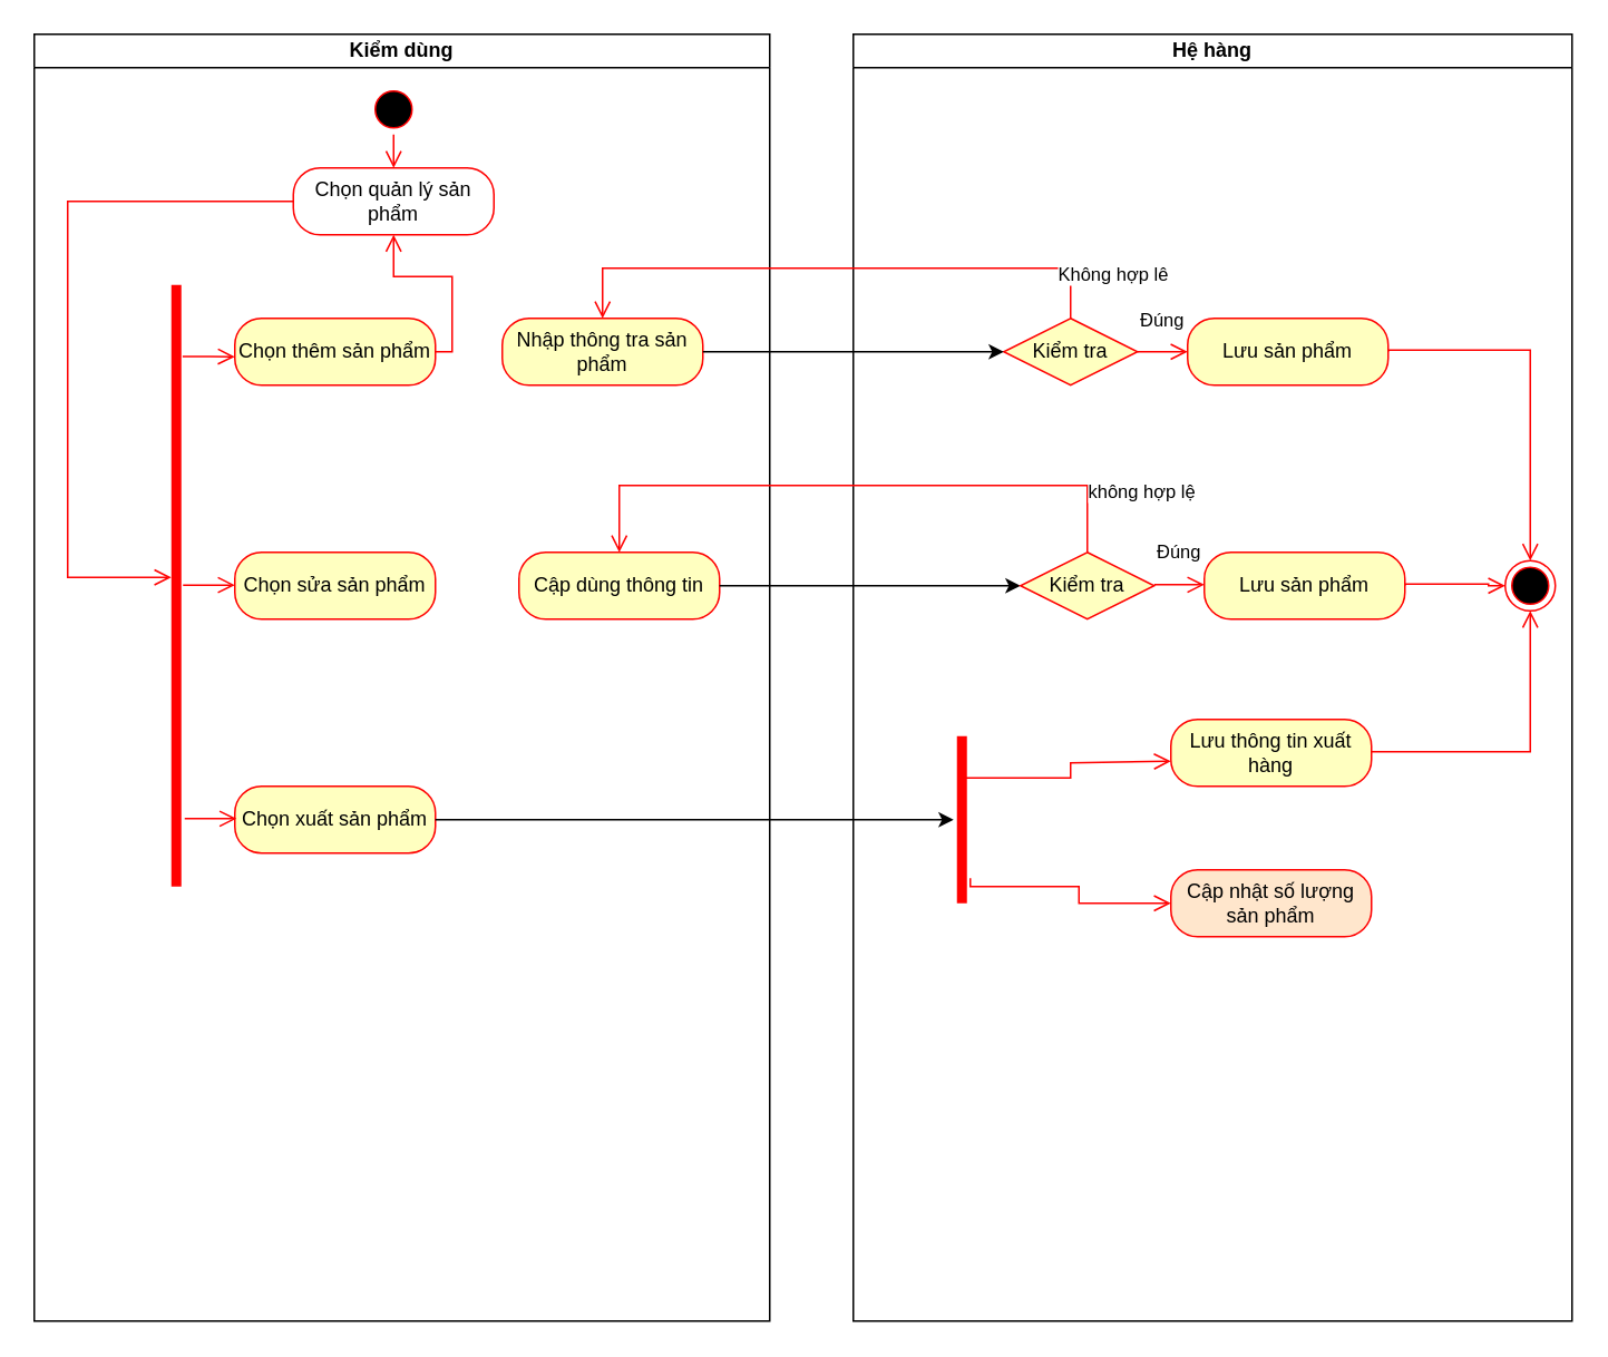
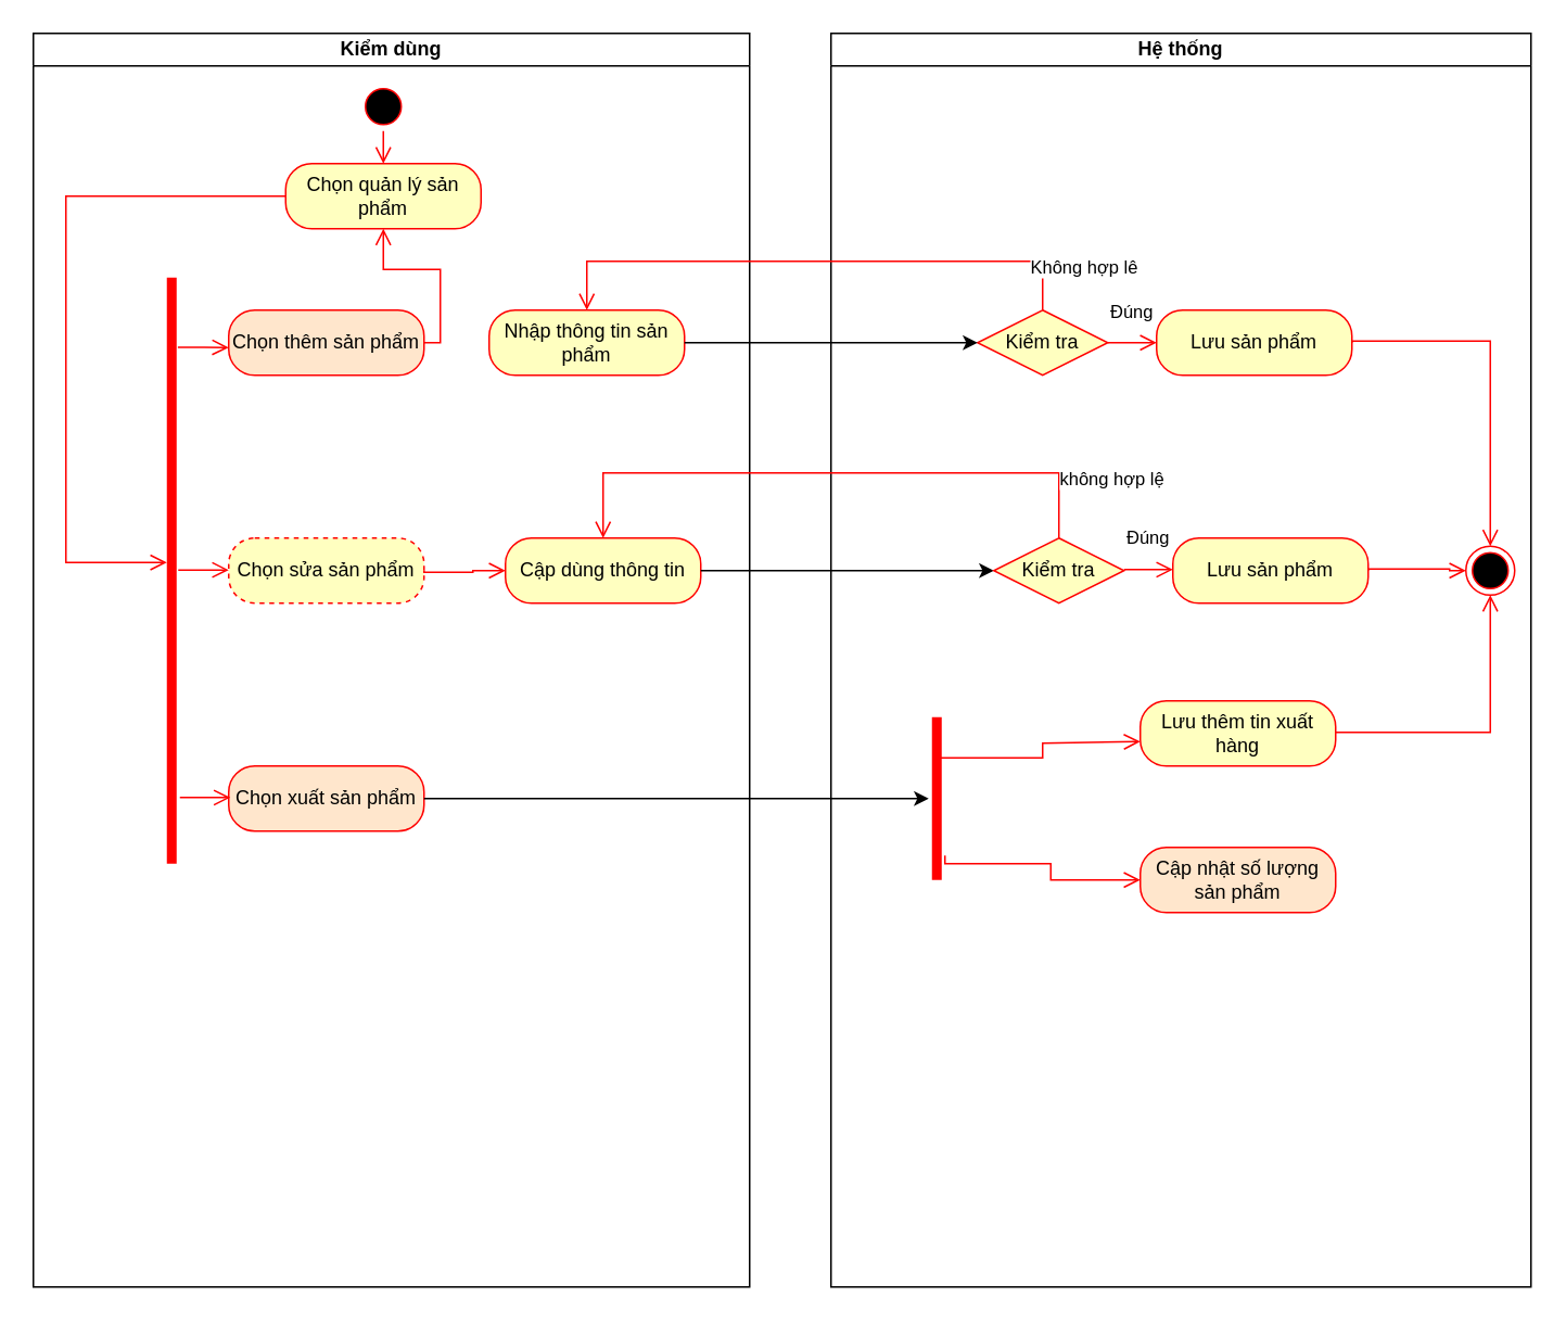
  <mxCell id="0" />
  <mxCell id="1" parent="0" />
  <mxCell id="2" value="Kiểm dùng" style="swimlane;startSize=20;whiteSpace=wrap;html=1;" vertex="1" parent="1"><mxGeometry x="20" y="20" width="440" height="770" as="geometry"><mxRectangle x="120" y="80" width="110" height="30" as="alternateBounds" /></mxGeometry></mxCell>
  <mxCell id="3" value="" style="ellipse;html=1;shape=startState;fillColor=#000000;strokeColor=#ff0000;" vertex="1" parent="2"><mxGeometry x="200" y="30" width="30" height="30" as="geometry" /></mxCell>
  <mxCell id="4" value="" style="edgeStyle=orthogonalEdgeStyle;html=1;verticalAlign=bottom;endArrow=open;endSize=8;strokeColor=#ff0000;rounded=0;" edge="1" parent="2" source="3"><mxGeometry relative="1" as="geometry"><mxPoint x="215" y="80" as="targetPoint" /></mxGeometry></mxCell>
- <mxCell id="5" value="Chọn quản lý sản phẩm" style="rounded=1;whiteSpace=wrap;html=1;arcSize=40;fontColor=#000000;fillColor=#ffffff;strokeColor=#ff0000;" vertex="1" parent="2"><mxGeometry x="155" y="80" width="120" height="40" as="geometry" /></mxCell>
+ <mxCell id="5" value="Chọn quản lý sản phẩm" style="rounded=1;whiteSpace=wrap;html=1;arcSize=40;fontColor=#000000;fillColor=#ffffc0;strokeColor=#ff0000;" vertex="1" parent="2"><mxGeometry x="155" y="80" width="120" height="40" as="geometry" /></mxCell>
  <mxCell id="6" value="" style="shape=line;html=1;strokeWidth=6;strokeColor=#ff0000;direction=south;" vertex="1" parent="2"><mxGeometry x="80" y="150" width="10" height="360" as="geometry" /></mxCell>
  <mxCell id="7" value="" style="edgeStyle=orthogonalEdgeStyle;html=1;verticalAlign=bottom;endArrow=open;endSize=8;strokeColor=#ff0000;rounded=0;exitX=0;exitY=0.5;exitDx=0;exitDy=0;" edge="1" parent="2" source="5"><mxGeometry relative="1" as="geometry"><mxPoint x="82" y="325" as="targetPoint" /><mxPoint x="540" y="190" as="sourcePoint" /><Array as="points"><mxPoint x="20" y="100" /><mxPoint x="20" y="325" /></Array></mxGeometry></mxCell>
- <mxCell id="8" value="Chọn thêm sản phẩm" style="rounded=1;whiteSpace=wrap;html=1;arcSize=40;fontColor=#000000;fillColor=#ffffc0;strokeColor=#ff0000;" vertex="1" parent="2"><mxGeometry x="120" y="170" width="120" height="40" as="geometry" /></mxCell>
- <mxCell id="9" value="Chọn sửa sản phẩm" style="rounded=1;whiteSpace=wrap;html=1;arcSize=40;fontColor=#000000;fillColor=#ffffc0;strokeColor=#ff0000;" vertex="1" parent="2"><mxGeometry x="120" y="310" width="120" height="40" as="geometry" /></mxCell>
- <mxCell id="10" value="Chọn xuất sản phẩm" style="rounded=1;whiteSpace=wrap;html=1;arcSize=40;fontColor=#000000;fillColor=#ffffc0;strokeColor=#ff0000;" vertex="1" parent="2"><mxGeometry x="120" y="450" width="120" height="40" as="geometry" /></mxCell>
+ <mxCell id="8" value="Chọn thêm sản phẩm" style="rounded=1;whiteSpace=wrap;html=1;arcSize=40;fontColor=#000000;fillColor=#ffe6cc;strokeColor=#ff0000;" vertex="1" parent="2"><mxGeometry x="120" y="170" width="120" height="40" as="geometry" /></mxCell>
+ <mxCell id="9" value="Chọn sửa sản phẩm" style="rounded=1;whiteSpace=wrap;html=1;arcSize=40;fontColor=#000000;fillColor=#ffffc0;strokeColor=#ff0000;dashed=1;" vertex="1" parent="2"><mxGeometry x="120" y="310" width="120" height="40" as="geometry" /></mxCell>
+ <mxCell id="10" value="Chọn xuất sản phẩm" style="rounded=1;whiteSpace=wrap;html=1;arcSize=40;fontColor=#000000;fillColor=#ffe6cc;strokeColor=#ff0000;" vertex="1" parent="2"><mxGeometry x="120" y="450" width="120" height="40" as="geometry" /></mxCell>
  <mxCell id="11" value="" style="edgeStyle=orthogonalEdgeStyle;html=1;verticalAlign=bottom;endArrow=open;endSize=8;strokeColor=#ff0000;rounded=0;exitX=0.119;exitY=0.125;exitDx=0;exitDy=0;exitPerimeter=0;" edge="1" parent="2" source="6"><mxGeometry relative="1" as="geometry"><mxPoint x="120" y="193" as="targetPoint" /><mxPoint x="230" y="140" as="sourcePoint" /></mxGeometry></mxCell>
  <mxCell id="12" value="" style="edgeStyle=orthogonalEdgeStyle;html=1;verticalAlign=bottom;endArrow=open;endSize=8;strokeColor=#ff0000;rounded=0;exitX=0.119;exitY=0.125;exitDx=0;exitDy=0;exitPerimeter=0;" edge="1" parent="2"><mxGeometry relative="1" as="geometry"><mxPoint x="120" y="329.63" as="targetPoint" /><mxPoint x="89" y="329.63" as="sourcePoint" /></mxGeometry></mxCell>
  <mxCell id="13" value="" style="edgeStyle=orthogonalEdgeStyle;html=1;verticalAlign=bottom;endArrow=open;endSize=8;strokeColor=#ff0000;rounded=0;exitX=0.119;exitY=0.125;exitDx=0;exitDy=0;exitPerimeter=0;" edge="1" parent="2"><mxGeometry relative="1" as="geometry"><mxPoint x="121" y="469.38" as="targetPoint" /><mxPoint x="90" y="469.38" as="sourcePoint" /></mxGeometry></mxCell>
- <mxCell id="14" value="Nhập thông tra sản phẩm" style="rounded=1;whiteSpace=wrap;html=1;arcSize=40;fontColor=#000000;fillColor=#ffffc0;strokeColor=#ff0000;" vertex="1" parent="2"><mxGeometry x="280" y="170" width="120" height="40" as="geometry" /></mxCell>
+ <mxCell id="14" value="Nhập thông tin sản phẩm" style="rounded=1;whiteSpace=wrap;html=1;arcSize=40;fontColor=#000000;fillColor=#ffffc0;strokeColor=#ff0000;" vertex="1" parent="2"><mxGeometry x="280" y="170" width="120" height="40" as="geometry" /></mxCell>
  <mxCell id="15" value="" style="edgeStyle=orthogonalEdgeStyle;html=1;verticalAlign=bottom;endArrow=open;endSize=8;strokeColor=#ff0000;rounded=0;exitX=1;exitY=0.5;exitDx=0;exitDy=0;" edge="1" parent="2" source="8" target="5"><mxGeometry relative="1" as="geometry"><mxPoint x="130" y="203" as="targetPoint" /><mxPoint x="99" y="203" as="sourcePoint" /></mxGeometry></mxCell>
+ <mxCell id="16" value="" style="edgeStyle=orthogonalEdgeStyle;html=1;verticalAlign=bottom;endArrow=open;endSize=8;strokeColor=#ff0000;rounded=0;entryX=0;entryY=0.5;entryDx=0;entryDy=0;exitX=1;exitY=0.5;exitDx=0;exitDy=0;" edge="1" parent="2" source="9" target="17"><mxGeometry relative="1" as="geometry"><mxPoint x="140" y="343" as="targetPoint" /><mxPoint x="250" y="330" as="sourcePoint" /><Array as="points"><mxPoint x="270" y="331" /></Array></mxGeometry></mxCell>
  <mxCell id="17" value="Cập dùng thông tin" style="rounded=1;whiteSpace=wrap;html=1;arcSize=40;fontColor=#000000;fillColor=#ffffc0;strokeColor=#ff0000;" vertex="1" parent="2"><mxGeometry x="290" y="310" width="120" height="40" as="geometry" /></mxCell>
- <mxCell id="18" value="Hệ hàng" style="swimlane;startSize=20;whiteSpace=wrap;html=1;" vertex="1" parent="1"><mxGeometry x="510" y="20" width="430" height="770" as="geometry"><mxRectangle x="400" y="80" width="90" height="30" as="alternateBounds" /></mxGeometry></mxCell>
+ <mxCell id="18" value="Hệ thống" style="swimlane;startSize=20;whiteSpace=wrap;html=1;" vertex="1" parent="1"><mxGeometry x="510" y="20" width="430" height="770" as="geometry"><mxRectangle x="400" y="80" width="90" height="30" as="alternateBounds" /></mxGeometry></mxCell>
  <mxCell id="19" value="" style="ellipse;html=1;shape=endState;fillColor=#000000;strokeColor=#ff0000;" vertex="1" parent="18"><mxGeometry x="390" y="315" width="30" height="30" as="geometry" /></mxCell>
  <mxCell id="20" value="Kiểm tra" style="rhombus;whiteSpace=wrap;html=1;fontColor=#000000;fillColor=#ffffc0;strokeColor=#ff0000;" vertex="1" parent="18"><mxGeometry x="90" y="170" width="80" height="40" as="geometry" /></mxCell>
  <mxCell id="21" value="Đúng" style="edgeStyle=orthogonalEdgeStyle;html=1;align=left;verticalAlign=bottom;endArrow=open;endSize=8;strokeColor=#ff0000;rounded=0;entryX=0;entryY=0.5;entryDx=0;entryDy=0;exitX=1;exitY=0.5;exitDx=0;exitDy=0;" edge="1" parent="18" source="20" target="22"><mxGeometry x="-1" y="10" relative="1" as="geometry"><mxPoint x="130" y="330" as="targetPoint" /><Array as="points"><mxPoint x="200" y="190" /></Array><mxPoint as="offset" /></mxGeometry></mxCell>
  <mxCell id="22" value="Lưu sản phẩm" style="rounded=1;whiteSpace=wrap;html=1;arcSize=40;fontColor=#000000;fillColor=#ffffc0;strokeColor=#ff0000;" vertex="1" parent="18"><mxGeometry x="200" y="170" width="120" height="40" as="geometry" /></mxCell>
  <mxCell id="23" value="" style="edgeStyle=orthogonalEdgeStyle;rounded=0;orthogonalLoop=1;jettySize=auto;html=1;" edge="1" parent="18"><mxGeometry relative="1" as="geometry"><mxPoint x="-80" y="330" as="sourcePoint" /><mxPoint x="100" y="330" as="targetPoint" /></mxGeometry></mxCell>
  <mxCell id="24" value="Kiểm tra" style="rhombus;whiteSpace=wrap;html=1;fontColor=#000000;fillColor=#ffffc0;strokeColor=#ff0000;" vertex="1" parent="18"><mxGeometry x="100" y="310" width="80" height="40" as="geometry" /></mxCell>
  <mxCell id="25" value="không hợp lệ&lt;br&gt;" style="edgeStyle=orthogonalEdgeStyle;html=1;align=left;verticalAlign=top;endArrow=open;endSize=8;strokeColor=#ff0000;rounded=0;entryX=0.5;entryY=0;entryDx=0;entryDy=0;" edge="1" parent="18" source="24"><mxGeometry x="-0.773" y="-10" relative="1" as="geometry"><mxPoint x="-140" y="310" as="targetPoint" /><Array as="points"><mxPoint x="140" y="270" /><mxPoint x="-140" y="270" /></Array><mxPoint y="1" as="offset" /></mxGeometry></mxCell>
  <mxCell id="26" value="Lưu sản phẩm" style="rounded=1;whiteSpace=wrap;html=1;arcSize=40;fontColor=#000000;fillColor=#ffffc0;strokeColor=#ff0000;" vertex="1" parent="18"><mxGeometry x="210" y="310" width="120" height="40" as="geometry" /></mxCell>
  <mxCell id="27" value="Đúng" style="edgeStyle=orthogonalEdgeStyle;html=1;align=left;verticalAlign=bottom;endArrow=open;endSize=8;strokeColor=#ff0000;rounded=0;entryX=0;entryY=0.5;entryDx=0;entryDy=0;exitX=1;exitY=0.5;exitDx=0;exitDy=0;" edge="1" parent="18"><mxGeometry x="-1" y="10" relative="1" as="geometry"><mxPoint x="210" y="329.38" as="targetPoint" /><mxPoint x="180" y="329.38" as="sourcePoint" /><Array as="points"><mxPoint x="210" y="329.38" /></Array><mxPoint as="offset" /></mxGeometry></mxCell>
- <mxCell id="28" value="Lưu thông tin xuất hàng" style="rounded=1;whiteSpace=wrap;html=1;arcSize=40;fontColor=#000000;fillColor=#ffffc0;strokeColor=#ff0000;" vertex="1" parent="18"><mxGeometry x="190" y="410" width="120" height="40" as="geometry" /></mxCell>
+ <mxCell id="28" value="Lưu thêm tin xuất hàng" style="rounded=1;whiteSpace=wrap;html=1;arcSize=40;fontColor=#000000;fillColor=#ffffc0;strokeColor=#ff0000;" vertex="1" parent="18"><mxGeometry x="190" y="410" width="120" height="40" as="geometry" /></mxCell>
  <mxCell id="29" value="" style="edgeStyle=orthogonalEdgeStyle;html=1;align=left;verticalAlign=bottom;endArrow=open;endSize=8;strokeColor=#ff0000;rounded=0;exitX=1;exitY=0.5;exitDx=0;exitDy=0;" edge="1" parent="18" source="22"><mxGeometry x="-1" y="10" relative="1" as="geometry"><mxPoint x="405" y="315" as="targetPoint" /><mxPoint x="340" y="189.29" as="sourcePoint" /><Array as="points"><mxPoint x="405" y="189" /></Array><mxPoint as="offset" /></mxGeometry></mxCell>
  <mxCell id="30" value="" style="edgeStyle=orthogonalEdgeStyle;html=1;align=left;verticalAlign=bottom;endArrow=open;endSize=8;strokeColor=#ff0000;rounded=0;entryX=0;entryY=0.5;entryDx=0;entryDy=0;exitX=1;exitY=0.5;exitDx=0;exitDy=0;" edge="1" parent="18" target="19"><mxGeometry x="-1" y="10" relative="1" as="geometry"><mxPoint x="380" y="329.29" as="targetPoint" /><mxPoint x="330" y="330" as="sourcePoint" /><Array as="points"><mxPoint x="380" y="329" /></Array><mxPoint as="offset" /></mxGeometry></mxCell>
  <mxCell id="31" value="" style="edgeStyle=orthogonalEdgeStyle;html=1;align=left;verticalAlign=bottom;endArrow=open;endSize=8;strokeColor=#ff0000;rounded=0;entryX=0.5;entryY=1;entryDx=0;entryDy=0;exitX=1;exitY=0.482;exitDx=0;exitDy=0;exitPerimeter=0;" edge="1" parent="18" source="28" target="19"><mxGeometry x="-1" y="10" relative="1" as="geometry"><mxPoint x="380" y="609.29" as="targetPoint" /><mxPoint x="330" y="610" as="sourcePoint" /><Array as="points" /><mxPoint as="offset" /></mxGeometry></mxCell>
  <mxCell id="32" value="" style="shape=line;html=1;strokeWidth=6;strokeColor=#ff0000;direction=south;" vertex="1" parent="18"><mxGeometry x="60" y="420" width="10" height="100" as="geometry" /></mxCell>
  <mxCell id="33" value="" style="edgeStyle=orthogonalEdgeStyle;html=1;verticalAlign=bottom;endArrow=open;endSize=8;strokeColor=#ff0000;rounded=0;exitX=0.25;exitY=0.5;exitDx=0;exitDy=0;exitPerimeter=0;entryX=0;entryY=0.625;entryDx=0;entryDy=0;entryPerimeter=0;" edge="1" source="32" parent="18" target="28"><mxGeometry relative="1" as="geometry"><mxPoint x="180" y="435" as="targetPoint" /><Array as="points"><mxPoint x="130" y="445" /><mxPoint x="130" y="436" /></Array></mxGeometry></mxCell>
  <mxCell id="34" value="Cập nhật số lượng sản phẩm" style="rounded=1;whiteSpace=wrap;html=1;arcSize=40;fontColor=#000000;fillColor=#ffe6cc;strokeColor=#ff0000;" vertex="1" parent="18"><mxGeometry x="190" y="500" width="120" height="40" as="geometry" /></mxCell>
  <mxCell id="35" value="" style="edgeStyle=orthogonalEdgeStyle;html=1;verticalAlign=bottom;endArrow=open;endSize=8;strokeColor=#ff0000;rounded=0;exitX=0.25;exitY=0.5;exitDx=0;exitDy=0;exitPerimeter=0;entryX=0;entryY=0.5;entryDx=0;entryDy=0;" edge="1" parent="18" target="34"><mxGeometry relative="1" as="geometry"><mxPoint x="185" y="495" as="targetPoint" /><mxPoint x="70" y="505" as="sourcePoint" /><Array as="points"><mxPoint x="70" y="510" /><mxPoint x="135" y="510" /><mxPoint x="135" y="520" /><mxPoint x="190" y="520" /></Array></mxGeometry></mxCell>
  <mxCell id="36" value="" style="edgeStyle=orthogonalEdgeStyle;html=1;verticalAlign=bottom;endArrow=open;endSize=8;strokeColor=#ff0000;rounded=0;entryX=0.499;entryY=0.433;entryDx=0;entryDy=0;entryPerimeter=0;" edge="1" parent="1"><mxGeometry relative="1" as="geometry"><mxPoint x="559.64" y="249.33" as="targetPoint" /><mxPoint x="560" y="250" as="sourcePoint" /></mxGeometry></mxCell>
  <mxCell id="37" value="" style="edgeStyle=orthogonalEdgeStyle;rounded=0;orthogonalLoop=1;jettySize=auto;html=1;" edge="1" parent="1" source="14"><mxGeometry relative="1" as="geometry"><mxPoint x="600" y="210" as="targetPoint" /></mxGeometry></mxCell>
  <mxCell id="38" value="Không hợp lê" style="edgeStyle=orthogonalEdgeStyle;html=1;align=left;verticalAlign=top;endArrow=open;endSize=8;strokeColor=#ff0000;rounded=0;entryX=0.5;entryY=0;entryDx=0;entryDy=0;" edge="1" parent="1" source="20" target="14"><mxGeometry x="-0.773" y="-10" relative="1" as="geometry"><mxPoint x="630" y="120" as="targetPoint" /><Array as="points"><mxPoint x="640" y="160" /><mxPoint x="360" y="160" /></Array><mxPoint y="1" as="offset" /></mxGeometry></mxCell>
  <mxCell id="39" value="" style="edgeStyle=orthogonalEdgeStyle;rounded=0;orthogonalLoop=1;jettySize=auto;html=1;" edge="1" parent="1" source="10"><mxGeometry relative="1" as="geometry"><mxPoint x="570" y="490" as="targetPoint" /></mxGeometry></mxCell>
